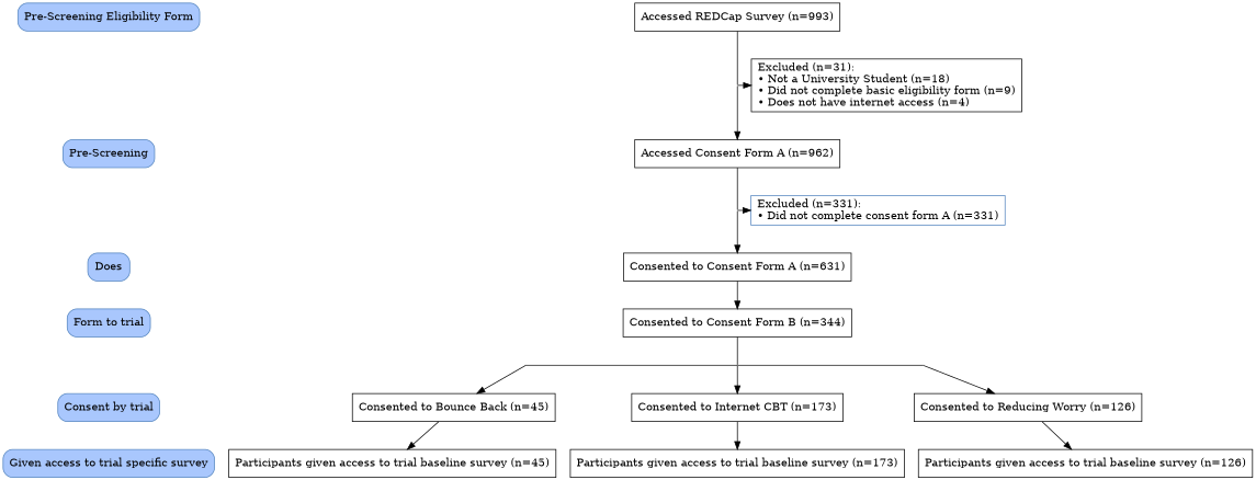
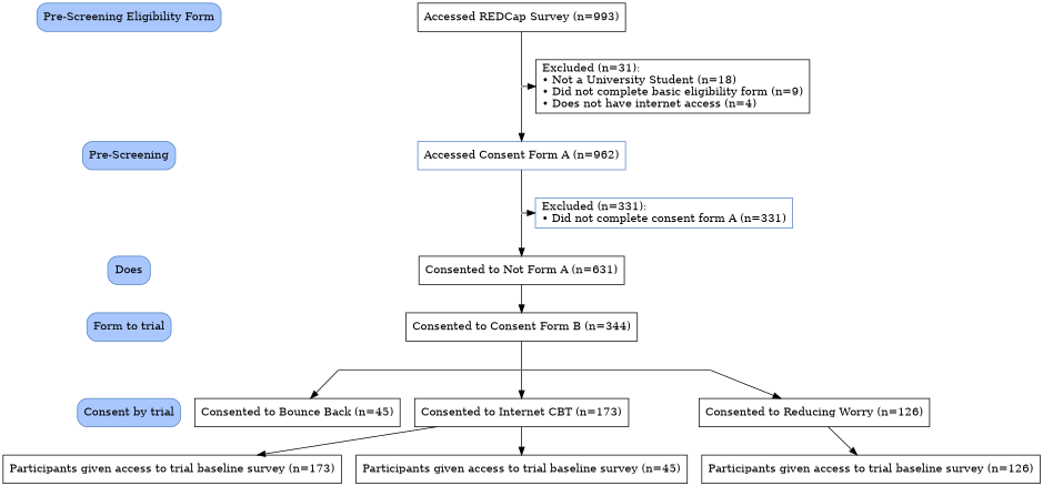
  digraph {
    node [shape=rectangle]
    n1 [color="#4F81BD" fillcolor="#A9C7FD" label="Pre-Screening Eligibility Form" style="rounded,filled"]
    n2 [label="Accessed REDCap Survey (n=993)"]
    n3 [label="Excluded (n=31):\l• Not a University Student (n=18)\l• Did not complete basic eligibility form (n=9)\l• Does not have internet access (n=4)\l"]
    P1 [shape=point width=0]
    n5 [color="#4F81BD" fillcolor="#A9C7FD" label="Pre-Screening" style="rounded,filled"]
-   n6 [label="Accessed Consent Form A (n=962)"]
+   n6 [label="Accessed Consent Form A (n=962)" color="#4F81BD"]
    n7 [color="#4F81BD" label="Excluded (n=331):\l• Did not complete consent form A (n=331)\l"]
    P2 [shape=point width=0]
    n9 [color="#4F81BD" fillcolor="#A9C7FD" label=Does style="rounded,filled"]
-   n10 [label="Consented to Consent Form A (n=631)"]
+   n10 [label="Consented to Not Form A (n=631)"]
    n11 [color="#4F81BD" fillcolor="#A9C7FD" label="Form to trial" style="rounded,filled"]
    n12 [label="Consented to Consent Form B (n=344)"]
    P3 [shape=point width=0]
    P4 [shape=point width=0]
    P5 [shape=point width=0]
    n16 [color="#4F81BD" fillcolor="#A9C7FD" label="Consent by trial" style="rounded,filled"]
    n17 [label="Consented to Bounce Back (n=45)"]
    n18 [label="Consented to Internet CBT (n=173)"]
    n19 [label="Consented to Reducing Worry (n=126)"]
-   n20 [color="#4F81BD" fillcolor="#A9C7FD" label="Given access to trial specific survey" style="rounded,filled"]
    n21 [label="Participants given access to trial baseline survey (n=45)"]
    n22 [label="Participants given access to trial baseline survey (n=173)"]
    n23 [label="Participants given access to trial baseline survey (n=126)"]
    subgraph sub_1 {
      rank=same
      rankdir=LR
      n1
      n2
    }
    subgraph sub_2 {
      rank=same
      rankdir=LR
      n3
      P1
    }
    subgraph sub_3 {
      rank=same
      rankdir=LR
      n5
      n6
    }
    subgraph sub_4 {
      rank=same
      rankdir=LR
      n7
      P2
    }
    subgraph sub_5 {
      rank=same
      rankdir=LR
      n9
      n10
    }
    subgraph sub_6 {
      rank=same
      rankdir=LR
      n11
      n12
    }
    subgraph sub_7 {
      rank=same
      rankdir=LR
      P3
      P4
      P5
    }
    subgraph sub_8 {
      rank=same
      rankdir=LR
      n16
      n17
      n18
      n19
    }
    subgraph sub_9 {
      rank=same
      rankdir=LR
-     n20
      n21
      n22
      n23
    }
    n1 -> n5 [style=invis]
    n2 -> P1 [arrowhead=none]
    P1 -> n3
    P1 -> n6
    n5 -> n9 [style=invis]
    n6 -> P2 [arrowhead=none]
    P2 -> n7
    P2 -> n10
    n9 -> n11 [style=invis]
    n10 -> n12
    n11 -> n16 [style=invis]
    n12 -> P4 [arrowhead=none]
    P3 -> P4 [arrowhead=none minlen=10]
    P3 -> n17
    P4 -> P5 [arrowhead=none minlen=10]
    P4 -> n18
    P5 -> n19
-   n16 -> n20 [style=invis]
-   n17 -> n21
+   n18 -> n21
    n18 -> n22
    n19 -> n23
  }
